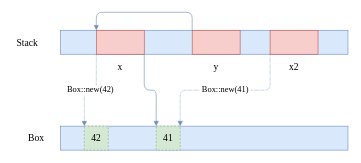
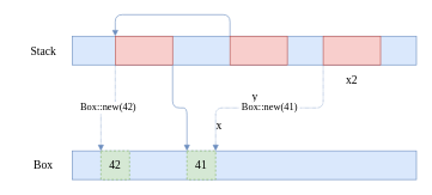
  <mxCell id="0" />
  <mxCell id="1" parent="0" />
  <mxCell id="2" value="" style="rounded=0;whiteSpace=wrap;html=1;shadow=0;strokeColor=#6c8ebf;strokeWidth=1;fontFamily=Ubuntu;fontSize=16;fontStyle=0;fillColor=#dae8fc;" vertex="1" parent="1"><mxGeometry x="100" y="50" width="480" height="40" as="geometry" /></mxCell>
  <mxCell id="3" value="" style="rounded=0;whiteSpace=wrap;html=1;shadow=0;strokeColor=#6c8ebf;strokeWidth=1;fontFamily=Ubuntu;fontSize=16;fontStyle=0;fillColor=#dae8fc;" vertex="1" parent="1"><mxGeometry x="100" y="210" width="480" height="40" as="geometry" /></mxCell>
  <mxCell id="4" value="Box" style="text;html=1;align=center;verticalAlign=middle;whiteSpace=wrap;rounded=0;fontFamily=Ubuntu;fontSize=16;fontStyle=0;" vertex="1" parent="1"><mxGeometry x="20" y="210" width="80" height="40" as="geometry" /></mxCell>
- <mxCell id="5" value="Stack" style="text;html=1;align=center;verticalAlign=middle;whiteSpace=wrap;rounded=0;fontFamily=Ubuntu;fontSize=16;fontStyle=0;" vertex="1" parent="1"><mxGeometry x="5" y="50" width="80" height="40" as="geometry" /></mxCell>
+ <mxCell id="5" value="Stack" style="text;html=1;align=center;verticalAlign=middle;whiteSpace=wrap;rounded=0;fontFamily=Ubuntu;fontSize=16;fontStyle=0;" vertex="1" parent="1"><mxGeometry x="20" y="50" width="80" height="40" as="geometry" /></mxCell>
  <mxCell id="6" value="" style="edgeStyle=orthogonalEdgeStyle;rounded=1;orthogonalLoop=1;jettySize=auto;html=1;entryX=0;entryY=0;entryDx=0;entryDy=0;shadow=0;strokeColor=#6c8ebf;strokeWidth=1;fontFamily=Ubuntu;fontSize=14;fontStyle=0;endArrow=block;endFill=1;fillColor=#dae8fc;exitX=1;exitY=1;exitDx=0;exitDy=0;" edge="1" parent="1" source="7" target="13"><mxGeometry relative="1" as="geometry" /></mxCell>
  <mxCell id="7" value="" style="rounded=0;whiteSpace=wrap;html=1;shadow=0;strokeColor=#b85450;strokeWidth=1;fontFamily=Ubuntu;fontSize=16;fontStyle=0;fillColor=#f8cecc;" vertex="1" parent="1"><mxGeometry x="160" y="50" width="80" height="40" as="geometry" /></mxCell>
  <mxCell id="8" style="edgeStyle=orthogonalEdgeStyle;rounded=1;orthogonalLoop=1;jettySize=auto;html=1;entryX=0;entryY=0;entryDx=0;entryDy=0;shadow=0;strokeColor=#6c8ebf;strokeWidth=1;fontFamily=Ubuntu;fontSize=14;fontStyle=0;endArrow=block;endFill=1;fillColor=#dae8fc;exitX=0;exitY=0;exitDx=0;exitDy=0;" edge="1" parent="1" source="9" target="7"><mxGeometry relative="1" as="geometry"><Array as="points"><mxPoint x="320" y="20" /><mxPoint x="160" y="20" /></Array></mxGeometry></mxCell>
  <mxCell id="9" value="" style="rounded=0;whiteSpace=wrap;html=1;shadow=0;strokeColor=#b85450;strokeWidth=1;fontFamily=Ubuntu;fontSize=16;fontStyle=0;fillColor=#f8cecc;" vertex="1" parent="1"><mxGeometry x="320" y="50" width="80" height="40" as="geometry" /></mxCell>
- <mxCell id="10" value="x" style="text;html=1;align=center;verticalAlign=middle;whiteSpace=wrap;rounded=0;fontFamily=Ubuntu;fontSize=16;fontStyle=0;" vertex="1" parent="1"><mxGeometry x="180" y="90" width="40" height="40" as="geometry" /></mxCell>
- <mxCell id="11" value="y" style="text;html=1;align=center;verticalAlign=middle;whiteSpace=wrap;rounded=0;fontFamily=Ubuntu;fontSize=16;fontStyle=0;" vertex="1" parent="1"><mxGeometry x="340" y="90" width="40" height="40" as="geometry" /></mxCell>
+ <mxCell id="10" value="x" style="text;html=1;align=center;verticalAlign=middle;whiteSpace=wrap;rounded=0;fontFamily=Ubuntu;fontSize=16;fontStyle=0;" vertex="1" parent="1"><mxGeometry x="285" y="155" width="40" height="40" as="geometry" /></mxCell>
+ <mxCell id="11" value="y" style="text;html=1;align=center;verticalAlign=middle;whiteSpace=wrap;rounded=0;fontFamily=Ubuntu;fontSize=16;fontStyle=0;" vertex="1" parent="1"><mxGeometry x="335" y="115" width="40" height="40" as="geometry" /></mxCell>
  <mxCell id="12" value="42" style="rounded=0;whiteSpace=wrap;html=1;shadow=0;strokeColor=#82b366;strokeWidth=1;fontFamily=Ubuntu;fontSize=16;fontStyle=0;fillColor=#d5e8d4;dashed=1;" vertex="1" parent="1"><mxGeometry x="140" y="210" width="40" height="40" as="geometry" /></mxCell>
  <mxCell id="13" value="41" style="rounded=0;whiteSpace=wrap;html=1;shadow=0;strokeColor=#82b366;strokeWidth=1;fontFamily=Ubuntu;fontSize=16;fontStyle=0;fillColor=#d5e8d4;dashed=1;" vertex="1" parent="1"><mxGeometry x="260" y="210" width="40" height="40" as="geometry" /></mxCell>
  <mxCell id="14" value="Box::new(42)" style="edgeStyle=orthogonalEdgeStyle;rounded=1;orthogonalLoop=1;jettySize=auto;html=1;shadow=0;strokeColor=#6c8ebf;strokeWidth=1;fontFamily=Ubuntu;fontSize=14;fontStyle=0;endArrow=block;endFill=1;fillColor=#dae8fc;exitX=0;exitY=1;exitDx=0;exitDy=0;dashed=1;dashPattern=1 1;entryX=0;entryY=0;entryDx=0;entryDy=0;" edge="1" parent="1" source="7" target="12"><mxGeometry relative="1" as="geometry"><mxPoint x="140" y="170" as="targetPoint" /></mxGeometry></mxCell>
  <mxCell id="15" value="&amp;nbsp;Box::new(41)&amp;nbsp;" style="edgeStyle=orthogonalEdgeStyle;rounded=1;orthogonalLoop=1;jettySize=auto;html=1;entryX=1;entryY=0;entryDx=0;entryDy=0;shadow=0;strokeColor=#6c8ebf;strokeWidth=1;fontFamily=Ubuntu;fontSize=14;fontStyle=0;endArrow=block;endFill=1;fillColor=#dae8fc;exitX=0;exitY=1;exitDx=0;exitDy=0;dashed=1;dashPattern=1 1;" edge="1" parent="1" source="16" target="13"><mxGeometry relative="1" as="geometry"><Array as="points"><mxPoint x="450" y="150" /><mxPoint x="300" y="150" /></Array></mxGeometry></mxCell>
  <mxCell id="16" value="" style="rounded=0;whiteSpace=wrap;html=1;shadow=0;strokeColor=#b85450;strokeWidth=1;fontFamily=Ubuntu;fontSize=16;fontStyle=0;fillColor=#f8cecc;" vertex="1" parent="1"><mxGeometry x="450" y="50" width="80" height="40" as="geometry" /></mxCell>
  <mxCell id="17" value="x2" style="text;html=1;align=center;verticalAlign=middle;whiteSpace=wrap;rounded=0;fontFamily=Ubuntu;fontSize=16;fontStyle=0;" vertex="1" parent="1"><mxGeometry x="470" y="90" width="40" height="40" as="geometry" /></mxCell>
